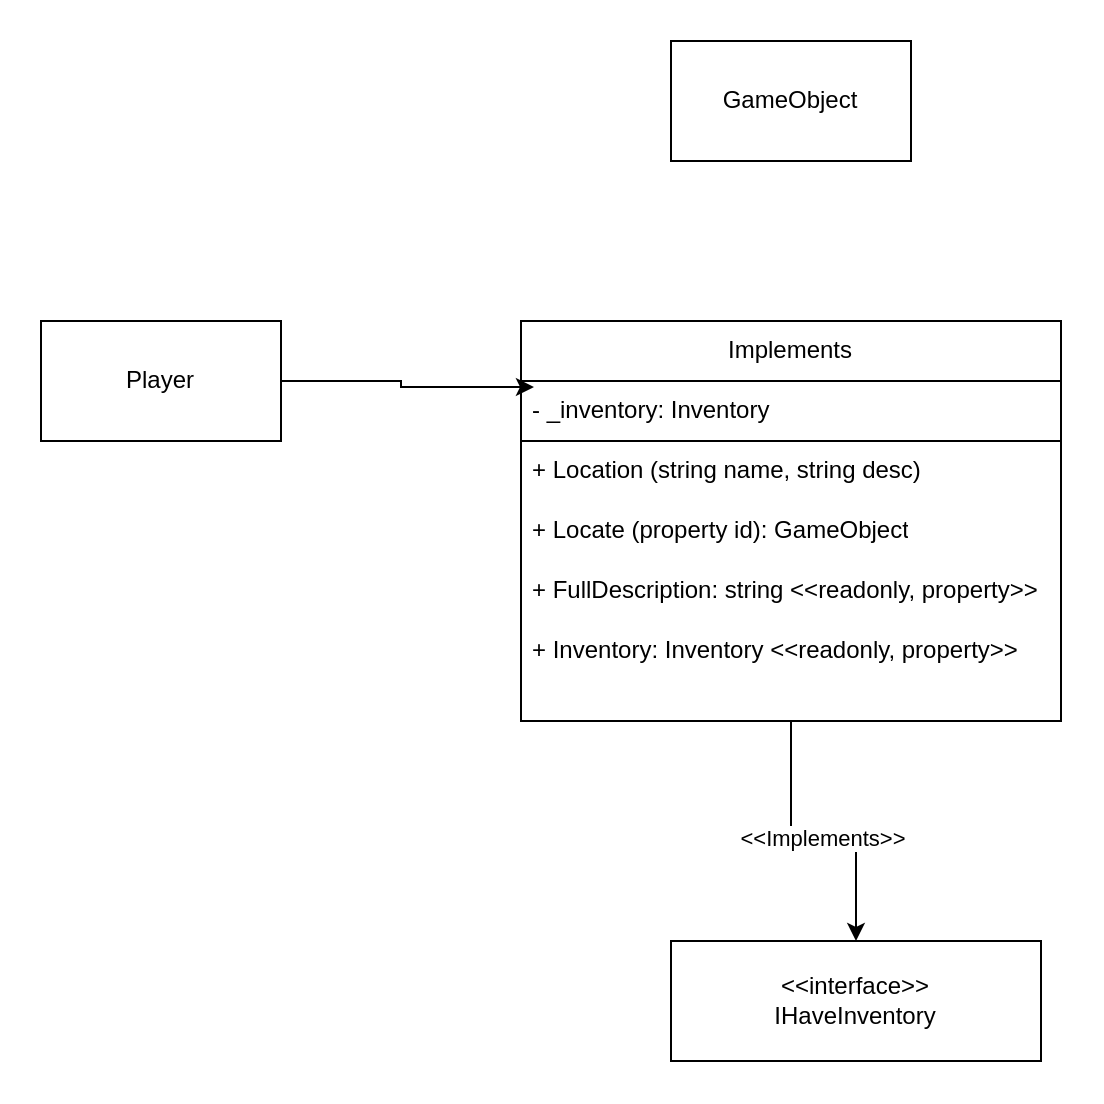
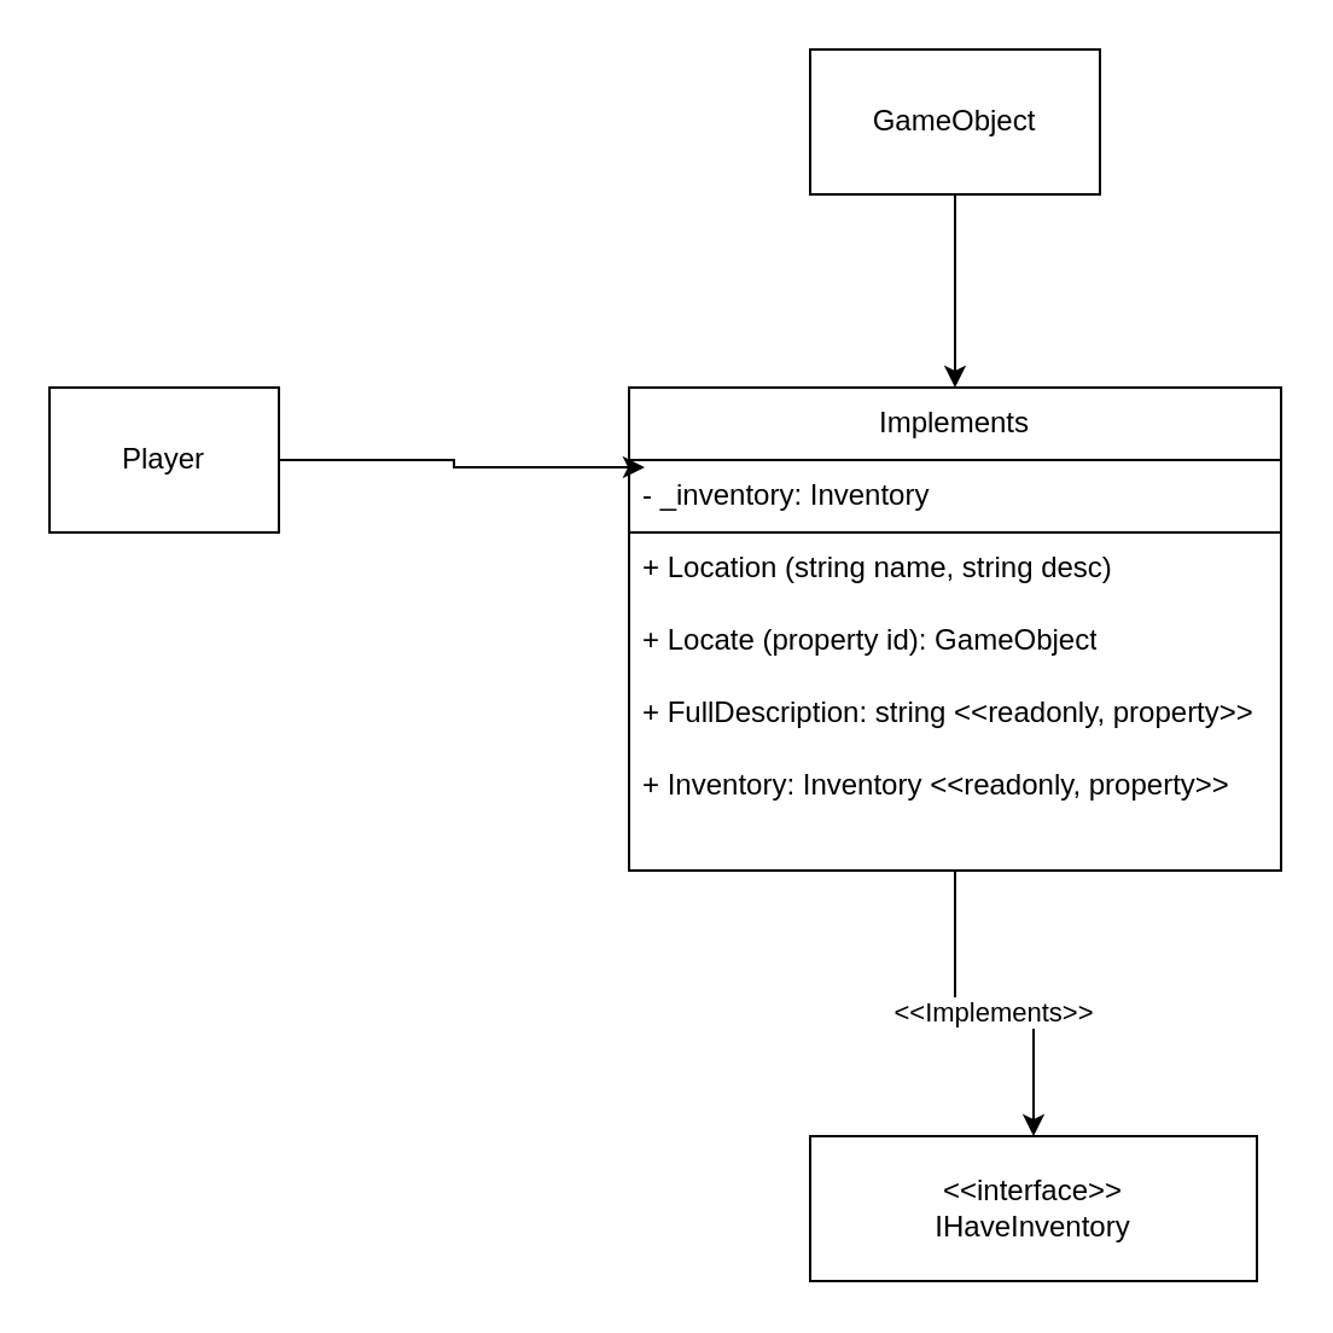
  <mxCell id="0" />
  <mxCell id="1" parent="0" />
- <mxCell id="2" value="Player" style="rounded=0;whiteSpace=wrap;html=1;" vertex="1" parent="1"><mxGeometry x="20" y="160" width="120" height="60" as="geometry" /></mxCell>
+ <mxCell id="2" value="Player" style="rounded=0;whiteSpace=wrap;html=1;" vertex="1" parent="1"><mxGeometry x="20" y="160" width="95" height="60" as="geometry" /></mxCell>
+ <mxCell id="3" style="edgeStyle=orthogonalEdgeStyle;rounded=0;orthogonalLoop=1;jettySize=auto;html=1;exitX=0.5;exitY=1;exitDx=0;exitDy=0;" edge="1" parent="1" source="4" target="5"><mxGeometry relative="1" as="geometry" /></mxCell>
  <mxCell id="4" value="GameObject" style="rounded=0;whiteSpace=wrap;html=1;" vertex="1" parent="1"><mxGeometry x="335" y="20" width="120" height="60" as="geometry" /></mxCell>
  <mxCell id="5" value="Implements" style="swimlane;fontStyle=0;childLayout=stackLayout;horizontal=1;startSize=30;horizontalStack=0;resizeParent=1;resizeParentMax=0;resizeLast=0;collapsible=1;marginBottom=0;whiteSpace=wrap;html=1;" vertex="1" parent="1"><mxGeometry x="260" y="160" width="270" height="60" as="geometry" /></mxCell>
  <mxCell id="6" value="- _inventory: Inventory" style="text;strokeColor=none;fillColor=none;align=left;verticalAlign=middle;spacingLeft=4;spacingRight=4;overflow=hidden;points=[[0,0.5],[1,0.5]];portConstraint=eastwest;rotatable=0;whiteSpace=wrap;html=1;" vertex="1" parent="5"><mxGeometry y="30" width="270" height="30" as="geometry" /></mxCell>
  <mxCell id="7" style="edgeStyle=orthogonalEdgeStyle;rounded=0;orthogonalLoop=1;jettySize=auto;html=1;exitX=0.5;exitY=1;exitDx=0;exitDy=0;" edge="1" parent="1" source="9" target="15"><mxGeometry relative="1" as="geometry" /></mxCell>
  <mxCell id="8" value="&amp;lt;&amp;lt;Implements&amp;gt;&amp;gt;" style="edgeLabel;html=1;align=center;verticalAlign=middle;resizable=0;points=[];" vertex="1" connectable="0" parent="7"><mxGeometry x="-0.018" y="-3" relative="1" as="geometry"><mxPoint as="offset" /></mxGeometry></mxCell>
  <mxCell id="9" value="" style="swimlane;startSize=0;" vertex="1" parent="1"><mxGeometry x="260" y="220" width="270" height="140" as="geometry" /></mxCell>
  <mxCell id="10" value="+ Location (string name, string desc)" style="text;strokeColor=none;fillColor=none;align=left;verticalAlign=middle;spacingLeft=4;spacingRight=4;overflow=hidden;points=[[0,0.5],[1,0.5]];portConstraint=eastwest;rotatable=0;whiteSpace=wrap;html=1;" vertex="1" parent="9"><mxGeometry width="270" height="30" as="geometry" /></mxCell>
  <mxCell id="11" value="+ Locate (property id): GameObject" style="text;strokeColor=none;fillColor=none;align=left;verticalAlign=middle;spacingLeft=4;spacingRight=4;overflow=hidden;points=[[0,0.5],[1,0.5]];portConstraint=eastwest;rotatable=0;whiteSpace=wrap;html=1;" vertex="1" parent="9"><mxGeometry y="30" width="270" height="30" as="geometry" /></mxCell>
  <mxCell id="12" value="+ FullDescription: string &amp;lt;&amp;lt;readonly, property&amp;gt;&amp;gt;" style="text;strokeColor=none;fillColor=none;align=left;verticalAlign=middle;spacingLeft=4;spacingRight=4;overflow=hidden;points=[[0,0.5],[1,0.5]];portConstraint=eastwest;rotatable=0;whiteSpace=wrap;html=1;" vertex="1" parent="9"><mxGeometry y="60" width="270" height="30" as="geometry" /></mxCell>
  <mxCell id="13" value="+ Inventory: Inventory &amp;lt;&amp;lt;readonly, property&amp;gt;&amp;gt;" style="text;strokeColor=none;fillColor=none;align=left;verticalAlign=middle;spacingLeft=4;spacingRight=4;overflow=hidden;points=[[0,0.5],[1,0.5]];portConstraint=eastwest;rotatable=0;whiteSpace=wrap;html=1;" vertex="1" parent="9"><mxGeometry y="90" width="270" height="30" as="geometry" /></mxCell>
  <mxCell id="14" style="edgeStyle=orthogonalEdgeStyle;rounded=0;orthogonalLoop=1;jettySize=auto;html=1;exitX=1;exitY=0.5;exitDx=0;exitDy=0;entryX=0.024;entryY=0.1;entryDx=0;entryDy=0;entryPerimeter=0;" edge="1" parent="1" source="2" target="6"><mxGeometry relative="1" as="geometry" /></mxCell>
  <mxCell id="15" value="&amp;lt;&amp;lt;interface&amp;gt;&amp;gt;&lt;div&gt;IHaveInventory&lt;/div&gt;" style="rounded=0;whiteSpace=wrap;html=1;" vertex="1" parent="1"><mxGeometry x="335" y="470" width="185" height="60" as="geometry" /></mxCell>
